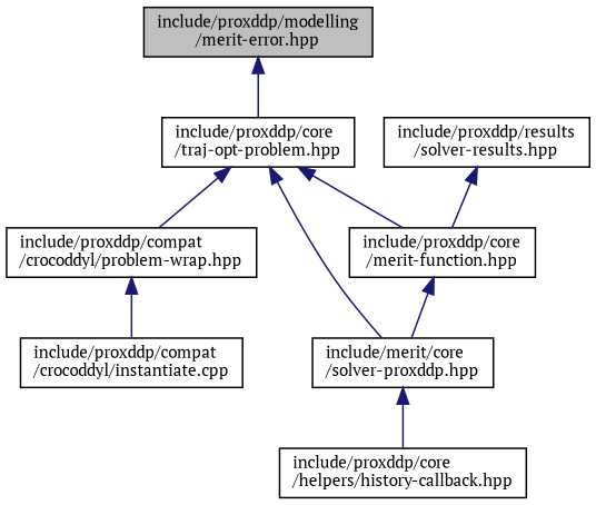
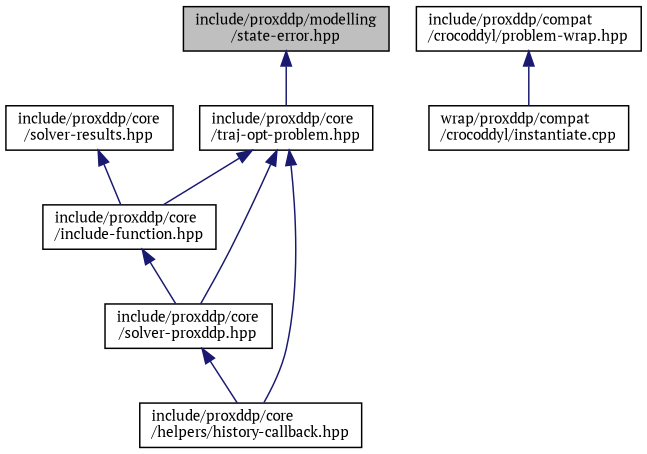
  digraph {
    fontname="PT Serif"
    node [color=black fontname="PT Serif" fontsize=10 shape=record]
    edge [color=midnightblue dir=back fontname="PT Serif" fontsize=10 labelfontname=Helvetica labelfontsize=10 style=solid]
-   n1 [fillcolor=grey75 fontcolor=black height=0.2 label="include/proxddp/modelling\l/merit-error.hpp" style=filled width=0.4]
+   n1 [fillcolor=grey75 fontcolor=black height=0.2 label="include/proxddp/modelling\l/state-error.hpp" style=filled width=0.4]
    n2 [height=0.2 label="include/proxddp/core\l/traj-opt-problem.hpp" width=0.4]
    n3 [height=0.2 label="include/proxddp/compat\l/crocoddyl/problem-wrap.hpp" width=0.4]
-   n4 [height=0.2 label="include/proxddp/core\l/merit-function.hpp" width=0.4]
-   n5 [height=0.2 label="include/merit/core\l/solver-proxddp.hpp" width=0.4]
-   n6 [height=0.2 label="include/proxddp/compat\l/crocoddyl/instantiate.cpp" width=0.4]
-   n7 [height=0.2 label="include/proxddp/results\l/solver-results.hpp" width=0.4]
+   n4 [height=0.2 label="include/proxddp/core\l/include-function.hpp" width=0.4]
+   n5 [height=0.2 label="include/proxddp/core\l/solver-proxddp.hpp" width=0.4]
+   n6 [height=0.2 label="wrap/proxddp/compat\l/crocoddyl/instantiate.cpp" width=0.4]
+   n7 [height=0.2 label="include/proxddp/core\l/solver-results.hpp" width=0.4]
    n8 [height=0.2 label="include/proxddp/core\l/helpers/history-callback.hpp" width=0.4]
    n1 -> n2
-   n2 -> n3
+   n2 -> n8
    n2 -> n4
    n2 -> n5
    n3 -> n6
    n4 -> n5
    n5 -> n8
    n7 -> n4
  }
